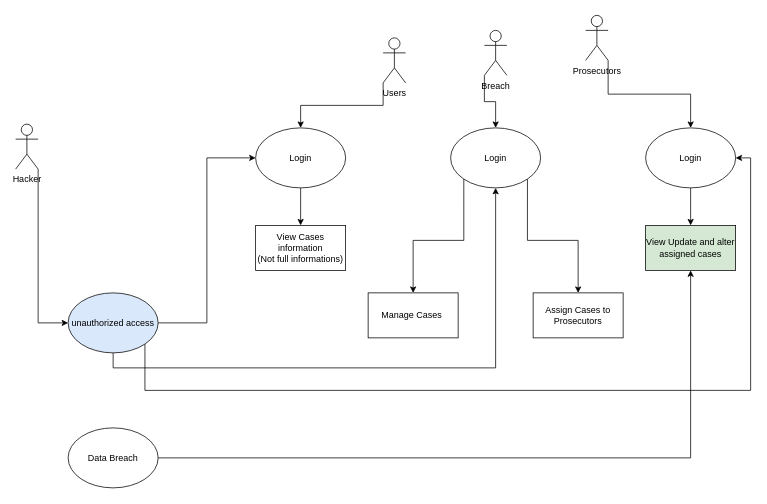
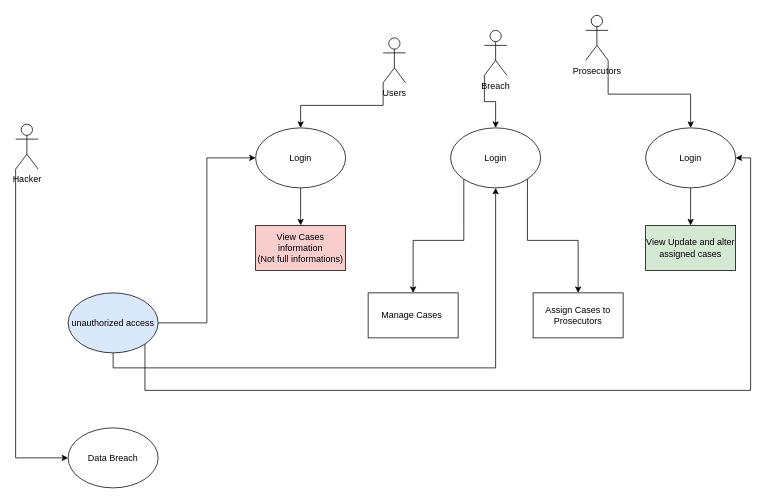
  <mxCell id="0" />
  <mxCell id="1" parent="0" />
  <mxCell id="2" style="edgeStyle=orthogonalEdgeStyle;rounded=0;orthogonalLoop=1;jettySize=auto;html=1;exitX=0;exitY=1;exitDx=0;exitDy=0;exitPerimeter=0;" edge="1" parent="1" source="3" target="13"><mxGeometry relative="1" as="geometry" /></mxCell>
  <mxCell id="3" value="Breach" style="shape=umlActor;verticalLabelPosition=bottom;verticalAlign=top;html=1;outlineConnect=0;" vertex="1" parent="1"><mxGeometry x="645" y="40" width="30" height="60" as="geometry" /></mxCell>
  <mxCell id="4" style="edgeStyle=orthogonalEdgeStyle;rounded=0;orthogonalLoop=1;jettySize=auto;html=1;exitX=0;exitY=1;exitDx=0;exitDy=0;exitPerimeter=0;" edge="1" parent="1" source="5" target="9"><mxGeometry relative="1" as="geometry" /></mxCell>
  <mxCell id="5" value="Users" style="shape=umlActor;verticalLabelPosition=bottom;verticalAlign=top;html=1;outlineConnect=0;" vertex="1" parent="1"><mxGeometry x="510" y="50" width="30" height="60" as="geometry" /></mxCell>
  <mxCell id="6" style="edgeStyle=orthogonalEdgeStyle;rounded=0;orthogonalLoop=1;jettySize=auto;html=1;exitX=1;exitY=1;exitDx=0;exitDy=0;exitPerimeter=0;entryX=0.5;entryY=0;entryDx=0;entryDy=0;" edge="1" parent="1" source="7" target="17"><mxGeometry relative="1" as="geometry" /></mxCell>
  <mxCell id="7" value="Prosecutors" style="shape=umlActor;verticalLabelPosition=bottom;verticalAlign=top;html=1;outlineConnect=0;" vertex="1" parent="1"><mxGeometry x="780" y="20" width="30" height="60" as="geometry" /></mxCell>
  <mxCell id="8" style="edgeStyle=orthogonalEdgeStyle;rounded=0;orthogonalLoop=1;jettySize=auto;html=1;exitX=0.5;exitY=1;exitDx=0;exitDy=0;" edge="1" parent="1" source="9" target="10"><mxGeometry relative="1" as="geometry" /></mxCell>
  <mxCell id="9" value="Login" style="ellipse;whiteSpace=wrap;html=1;" vertex="1" parent="1"><mxGeometry x="340" y="170" width="120" height="80" as="geometry" /></mxCell>
- <mxCell id="10" value="View Cases information&lt;div&gt;(Not full informations)&lt;/div&gt;" style="rounded=0;whiteSpace=wrap;html=1;" vertex="1" parent="1"><mxGeometry x="340" y="300" width="120" height="60" as="geometry" /></mxCell>
+ <mxCell id="10" value="View Cases information&lt;div&gt;(Not full informations)&lt;/div&gt;" style="rounded=0;whiteSpace=wrap;html=1;fillColor=#f8cecc;" vertex="1" parent="1"><mxGeometry x="340" y="300" width="120" height="60" as="geometry" /></mxCell>
  <mxCell id="11" style="edgeStyle=orthogonalEdgeStyle;rounded=0;orthogonalLoop=1;jettySize=auto;html=1;exitX=0;exitY=1;exitDx=0;exitDy=0;" edge="1" parent="1" source="13" target="14"><mxGeometry relative="1" as="geometry" /></mxCell>
  <mxCell id="12" style="edgeStyle=orthogonalEdgeStyle;rounded=0;orthogonalLoop=1;jettySize=auto;html=1;exitX=1;exitY=1;exitDx=0;exitDy=0;entryX=0.5;entryY=0;entryDx=0;entryDy=0;" edge="1" parent="1" source="13" target="15"><mxGeometry relative="1" as="geometry" /></mxCell>
  <mxCell id="13" value="Login" style="ellipse;whiteSpace=wrap;html=1;" vertex="1" parent="1"><mxGeometry x="600" y="170" width="120" height="80" as="geometry" /></mxCell>
  <mxCell id="14" value="Manage Cases&amp;nbsp;" style="rounded=0;whiteSpace=wrap;html=1;" vertex="1" parent="1"><mxGeometry x="490" y="390" width="120" height="60" as="geometry" /></mxCell>
  <mxCell id="15" value="Assign Cases to Prosecutors" style="rounded=0;whiteSpace=wrap;html=1;" vertex="1" parent="1"><mxGeometry x="710" y="390" width="120" height="60" as="geometry" /></mxCell>
  <mxCell id="16" style="edgeStyle=orthogonalEdgeStyle;rounded=0;orthogonalLoop=1;jettySize=auto;html=1;exitX=0.5;exitY=1;exitDx=0;exitDy=0;" edge="1" parent="1" source="17" target="18"><mxGeometry relative="1" as="geometry" /></mxCell>
  <mxCell id="17" value="Login" style="ellipse;whiteSpace=wrap;html=1;" vertex="1" parent="1"><mxGeometry x="860" y="170" width="120" height="80" as="geometry" /></mxCell>
  <mxCell id="18" value="View Update and alter assigned cases" style="rounded=0;whiteSpace=wrap;html=1;fillColor=#d5e8d4;" vertex="1" parent="1"><mxGeometry x="860" y="300" width="120" height="60" as="geometry" /></mxCell>
- <mxCell id="19" style="edgeStyle=orthogonalEdgeStyle;rounded=0;orthogonalLoop=1;jettySize=auto;html=1;exitX=1;exitY=1;exitDx=0;exitDy=0;exitPerimeter=0;entryX=0;entryY=0.5;entryDx=0;entryDy=0;" edge="1" parent="1" source="21" target="25"><mxGeometry relative="1" as="geometry" /></mxCell>
+ <mxCell id="20" style="edgeStyle=orthogonalEdgeStyle;rounded=0;orthogonalLoop=1;jettySize=auto;html=1;exitX=0;exitY=1;exitDx=0;exitDy=0;exitPerimeter=0;entryX=0;entryY=0.5;entryDx=0;entryDy=0;" edge="1" parent="1" source="21" target="27"><mxGeometry relative="1" as="geometry" /></mxCell>
  <mxCell id="21" value="Hacker" style="shape=umlActor;verticalLabelPosition=bottom;verticalAlign=top;html=1;outlineConnect=0;" vertex="1" parent="1"><mxGeometry x="20" y="165" width="30" height="60" as="geometry" /></mxCell>
  <mxCell id="22" style="edgeStyle=orthogonalEdgeStyle;rounded=0;orthogonalLoop=1;jettySize=auto;html=1;exitX=1;exitY=0.5;exitDx=0;exitDy=0;entryX=0;entryY=0.5;entryDx=0;entryDy=0;" edge="1" parent="1" source="25" target="9"><mxGeometry relative="1" as="geometry" /></mxCell>
  <mxCell id="23" style="edgeStyle=orthogonalEdgeStyle;rounded=0;orthogonalLoop=1;jettySize=auto;html=1;exitX=0.5;exitY=1;exitDx=0;exitDy=0;entryX=0.5;entryY=1;entryDx=0;entryDy=0;" edge="1" parent="1" source="25" target="13"><mxGeometry relative="1" as="geometry" /></mxCell>
  <mxCell id="24" style="edgeStyle=orthogonalEdgeStyle;rounded=0;orthogonalLoop=1;jettySize=auto;html=1;exitX=1;exitY=1;exitDx=0;exitDy=0;entryX=1;entryY=0.5;entryDx=0;entryDy=0;" edge="1" parent="1" source="25" target="17"><mxGeometry relative="1" as="geometry"><Array as="points"><mxPoint x="192" y="520" /><mxPoint x="1000" y="520" /><mxPoint x="1000" y="210" /></Array></mxGeometry></mxCell>
  <mxCell id="25" value="unauthorized access" style="ellipse;whiteSpace=wrap;html=1;fillColor=#dae8fc;" vertex="1" parent="1"><mxGeometry x="90" y="390" width="120" height="80" as="geometry" /></mxCell>
- <mxCell id="26" style="edgeStyle=orthogonalEdgeStyle;rounded=0;orthogonalLoop=1;jettySize=auto;html=1;exitX=1;exitY=0.5;exitDx=0;exitDy=0;entryX=0.5;entryY=1;entryDx=0;entryDy=0;" edge="1" parent="1" source="27" target="18"><mxGeometry relative="1" as="geometry" /></mxCell>
  <mxCell id="27" value="Data Breach" style="ellipse;whiteSpace=wrap;html=1;" vertex="1" parent="1"><mxGeometry x="90" y="570" width="120" height="80" as="geometry" /></mxCell>
